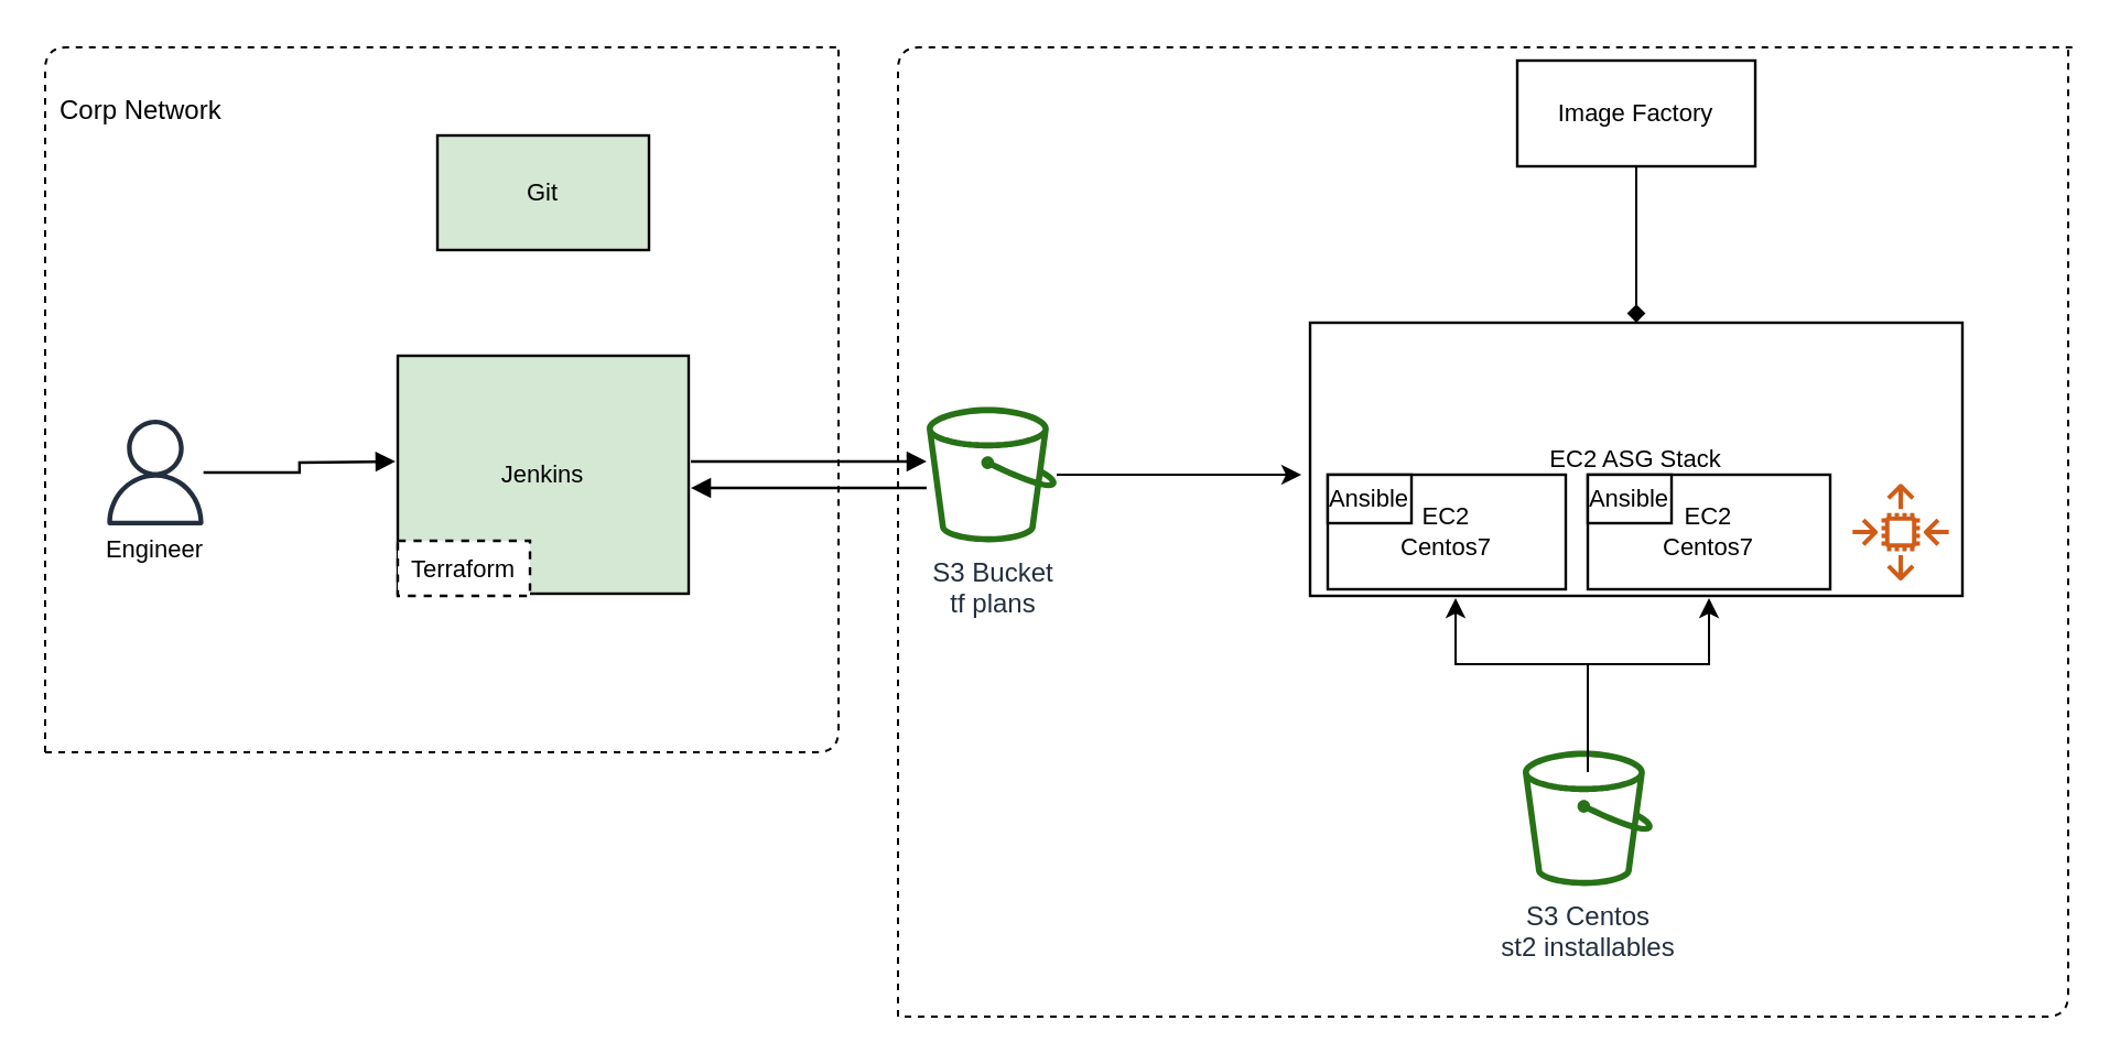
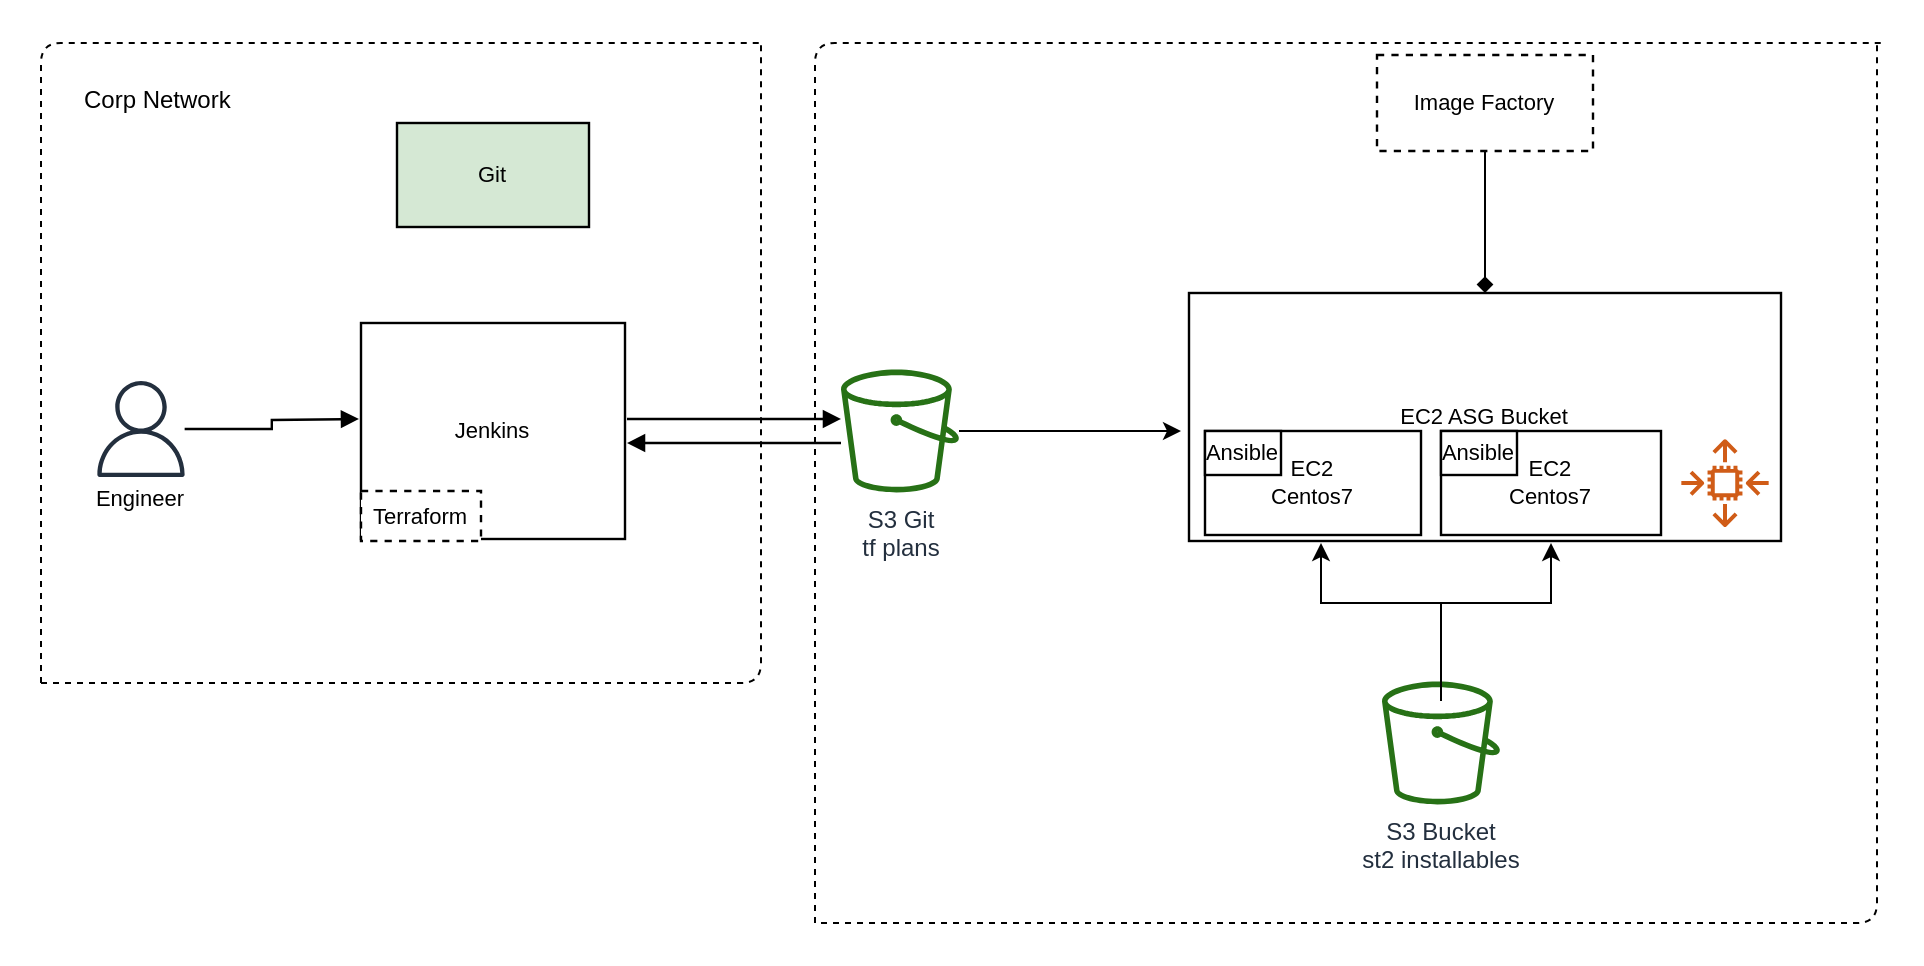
  <mxCell id="0" />
  <mxCell id="1" parent="0" />
  <mxCell id="2" value="Git" style="html=1;whiteSpace=wrap;fontSize=11;fontColor=#000000;spacing=5;strokeOpacity=100;strokeWidth=1.2;fillColor=#d5e8d4;" vertex="1" parent="1"><mxGeometry x="198" y="61" width="96" height="52" as="geometry" /></mxCell>
  <mxCell id="3" value="Engineer" style="html=1;whiteSpace=wrap;shape=mxgraph.aws4.user;labelPosition=center;verticalLabelPosition=bottom;align=center;verticalAlign=top;strokeColor=none;fontSize=11;spacing=0;strokeOpacity=100;fillColor=#232f3e;strokeWidth=1.2;" vertex="1" parent="1"><mxGeometry x="46" y="190" width="48" height="48" as="geometry" /></mxCell>
  <mxCell id="4" value="" style="html=1;jettySize=18;fontSize=11;strokeOpacity=100;strokeWidth=1.2;rounded=1;arcSize=0;edgeStyle=orthogonalEdgeStyle;startArrow=none;endArrow=block;endFill=1;exitX=0.767;exitY=0.5;exitPerimeter=1;" edge="1" parent="1" source="3"><mxGeometry width="100" height="100" relative="1" as="geometry"><mxPoint x="179" y="209" as="targetPoint" /></mxGeometry></mxCell>
  <mxCell id="5" value="" style="html=1;jettySize=18;fontSize=11;strokeOpacity=100;strokeWidth=1.2;rounded=1;arcSize=0;edgeStyle=elbowEdgeStyle;startArrow=none;endArrow=block;endFill=1;" edge="1" parent="1"><mxGeometry width="100" height="100" relative="1" as="geometry"><mxPoint x="313" y="209" as="sourcePoint" /><mxPoint x="420" y="209" as="targetPoint" /></mxGeometry></mxCell>
  <mxCell id="6" value="" style="html=1;jettySize=18;fontSize=11;strokeOpacity=100;strokeWidth=1.2;rounded=1;arcSize=0;edgeStyle=orthogonalEdgeStyle;startArrow=none;endArrow=block;endFill=1;" edge="1" parent="1"><mxGeometry width="100" height="100" relative="1" as="geometry"><mxPoint x="313" y="221" as="targetPoint" /><mxPoint x="420" y="221" as="sourcePoint" /></mxGeometry></mxCell>
- <mxCell id="7" value="Jenkins" style="html=1;whiteSpace=wrap;fontSize=11;fontColor=#000000;spacing=5;strokeOpacity=100;strokeWidth=1.2;fillColor=#d5e8d4;" vertex="1" parent="1"><mxGeometry x="180" y="161" width="132" height="108" as="geometry" /></mxCell>
+ <mxCell id="7" value="Jenkins" style="html=1;whiteSpace=wrap;fontSize=11;fontColor=#000000;spacing=5;strokeOpacity=100;strokeWidth=1.2;" vertex="1" parent="1"><mxGeometry x="180" y="161" width="132" height="108" as="geometry" /></mxCell>
  <mxCell id="8" value="Terraform" style="html=1;whiteSpace=wrap;fontSize=11;fontColor=#000000;spacing=5;strokeOpacity=100;strokeWidth=1.2;dashed=1;" vertex="1" parent="1"><mxGeometry x="180" y="245" width="60" height="25" as="geometry" /></mxCell>
- <mxCell id="9" value="EC2 ASG Stack" style="html=1;whiteSpace=wrap;;fontSize=11;fontColor=#000000;spacing=5;strokeOpacity=100;strokeWidth=1.2;" vertex="1" parent="1"><mxGeometry x="594" y="146" width="296" height="124" as="geometry" /></mxCell>
+ <mxCell id="9" value="EC2 ASG Bucket" style="html=1;whiteSpace=wrap;;fontSize=11;fontColor=#000000;spacing=5;strokeOpacity=100;strokeWidth=1.2;" vertex="1" parent="1"><mxGeometry x="594" y="146" width="296" height="124" as="geometry" /></mxCell>
  <mxCell id="10" value="" style="edgeStyle=orthogonalEdgeStyle;rounded=0;orthogonalLoop=1;jettySize=auto;html=1;endArrow=diamond;" edge="1" parent="1" source="11" target="9"><mxGeometry relative="1" as="geometry" /></mxCell>
- <mxCell id="11" value="Image Factory" style="html=1;whiteSpace=wrap;;fontSize=11;fontColor=#000000;spacing=5;strokeOpacity=100;strokeWidth=1.2;" vertex="1" parent="1"><mxGeometry x="688" y="27" width="108" height="48" as="geometry" /></mxCell>
+ <mxCell id="11" value="Image Factory" style="html=1;whiteSpace=wrap;fontSize=11;fontColor=#000000;spacing=5;strokeOpacity=100;strokeWidth=1.2;dashed=1;" vertex="1" parent="1"><mxGeometry x="688" y="27" width="108" height="48" as="geometry" /></mxCell>
  <mxCell id="12" value="" style="edgeStyle=orthogonalEdgeStyle;rounded=0;orthogonalLoop=1;jettySize=auto;html=1;" edge="1" parent="1" source="13"><mxGeometry relative="1" as="geometry"><mxPoint x="590" y="215" as="targetPoint" /></mxGeometry></mxCell>
- <mxCell id="13" value="S3 Bucket &lt;br&gt;tf plans" style="outlineConnect=0;fontColor=#232F3E;gradientColor=none;fillColor=#277116;strokeColor=none;dashed=0;verticalLabelPosition=bottom;verticalAlign=top;align=center;html=1;fontSize=12;fontStyle=0;aspect=fixed;pointerEvents=1;shape=mxgraph.aws4.bucket;" vertex="1" parent="1"><mxGeometry x="420" y="184" width="59" height="62" as="geometry" /></mxCell>
+ <mxCell id="13" value="S3 Git &lt;br&gt;tf plans" style="outlineConnect=0;fontColor=#232F3E;gradientColor=none;fillColor=#277116;strokeColor=none;dashed=0;verticalLabelPosition=bottom;verticalAlign=top;align=center;html=1;fontSize=12;fontStyle=0;aspect=fixed;pointerEvents=1;shape=mxgraph.aws4.bucket;" vertex="1" parent="1"><mxGeometry x="420" y="184" width="59" height="62" as="geometry" /></mxCell>
  <mxCell id="14" value="EC2 &lt;br&gt;Centos7" style="html=1;whiteSpace=wrap;fontSize=11;fontColor=#000000;spacing=5;strokeOpacity=100;strokeWidth=1.2;" vertex="1" parent="1"><mxGeometry x="602" y="215" width="108" height="52" as="geometry" /></mxCell>
  <mxCell id="15" value="EC2 &lt;br&gt;Centos7" style="html=1;whiteSpace=wrap;fontSize=11;fontColor=#000000;spacing=5;strokeOpacity=100;strokeWidth=1.2;" vertex="1" parent="1"><mxGeometry x="720" y="215" width="110" height="52" as="geometry" /></mxCell>
  <mxCell id="16" value="" style="outlineConnect=0;fontColor=#232F3E;gradientColor=none;fillColor=#D05C17;strokeColor=none;dashed=0;verticalLabelPosition=bottom;verticalAlign=top;align=center;html=1;fontSize=12;fontStyle=0;aspect=fixed;pointerEvents=1;shape=mxgraph.aws4.auto_scaling2;" vertex="1" parent="1"><mxGeometry x="840" y="219" width="44" height="44" as="geometry" /></mxCell>
  <mxCell id="17" value="" style="edgeStyle=orthogonalEdgeStyle;rounded=0;orthogonalLoop=1;jettySize=auto;html=1;" edge="1" parent="1" source="18"><mxGeometry relative="1" as="geometry"><mxPoint x="775" y="271" as="targetPoint" /><Array as="points"><mxPoint x="720" y="301" /><mxPoint x="775" y="301" /></Array></mxGeometry></mxCell>
- <mxCell id="18" value="S3 Centos&lt;br&gt;st2 installables" style="outlineConnect=0;fontColor=#232F3E;gradientColor=none;fillColor=#277116;strokeColor=none;dashed=0;verticalLabelPosition=bottom;verticalAlign=top;align=center;html=1;fontSize=12;fontStyle=0;aspect=fixed;pointerEvents=1;shape=mxgraph.aws4.bucket;" vertex="1" parent="1"><mxGeometry x="690.5" y="340" width="59" height="62" as="geometry" /></mxCell>
+ <mxCell id="18" value="S3 Bucket&lt;br&gt;st2 installables" style="outlineConnect=0;fontColor=#232F3E;gradientColor=none;fillColor=#277116;strokeColor=none;dashed=0;verticalLabelPosition=bottom;verticalAlign=top;align=center;html=1;fontSize=12;fontStyle=0;aspect=fixed;pointerEvents=1;shape=mxgraph.aws4.bucket;" vertex="1" parent="1"><mxGeometry x="690.5" y="340" width="59" height="62" as="geometry" /></mxCell>
  <mxCell id="19" value="Ansible" style="html=1;whiteSpace=wrap;fontSize=11;fontColor=#000000;spacing=5;strokeOpacity=100;strokeWidth=1.2;" vertex="1" parent="1"><mxGeometry x="602" y="215" width="38" height="22" as="geometry" /></mxCell>
  <mxCell id="20" value="Ansible" style="html=1;whiteSpace=wrap;fontSize=11;fontColor=#000000;spacing=5;strokeOpacity=100;strokeWidth=1.2;" vertex="1" parent="1"><mxGeometry x="720" y="215" width="38" height="22" as="geometry" /></mxCell>
  <mxCell id="21" value="" style="edgeStyle=orthogonalEdgeStyle;rounded=0;orthogonalLoop=1;jettySize=auto;html=1;" edge="1" parent="1"><mxGeometry relative="1" as="geometry"><mxPoint x="720" y="350" as="sourcePoint" /><mxPoint x="660" y="271" as="targetPoint" /><Array as="points"><mxPoint x="720" y="350" /><mxPoint x="720" y="301" /><mxPoint x="660" y="301" /></Array></mxGeometry></mxCell>
  <mxCell id="22" value="" style="endArrow=none;dashed=1;html=1;" edge="1" parent="1"><mxGeometry width="50" height="50" relative="1" as="geometry"><mxPoint x="20" y="341" as="sourcePoint" /><mxPoint x="380" y="21" as="targetPoint" /><Array as="points"><mxPoint x="20" y="21" /></Array></mxGeometry></mxCell>
  <mxCell id="23" value="" style="endArrow=none;dashed=1;html=1;" edge="1" parent="1"><mxGeometry width="50" height="50" relative="1" as="geometry"><mxPoint x="20" y="341" as="sourcePoint" /><mxPoint x="380" y="21" as="targetPoint" /><Array as="points"><mxPoint x="380" y="341" /></Array></mxGeometry></mxCell>
- <mxCell id="24" value="Corp Network" style="text;html=1;resizable=0;points=[];autosize=1;align=left;verticalAlign=top;spacingTop=-4;" vertex="1" parent="1"><mxGeometry x="25" y="40" width="90" height="20" as="geometry" /></mxCell>
+ <mxCell id="24" value="Corp Network" style="text;html=1;resizable=0;points=[];autosize=1;align=left;verticalAlign=top;spacingTop=-4;" vertex="1" parent="1"><mxGeometry x="40" y="40" width="90" height="20" as="geometry" /></mxCell>
  <mxCell id="25" value="" style="endArrow=none;dashed=1;html=1;" edge="1" parent="1"><mxGeometry width="50" height="50" relative="1" as="geometry"><mxPoint x="407" y="461" as="sourcePoint" /><mxPoint x="940" y="21" as="targetPoint" /><Array as="points"><mxPoint x="407" y="21" /></Array></mxGeometry></mxCell>
  <mxCell id="26" value="" style="endArrow=none;dashed=1;html=1;" edge="1" parent="1"><mxGeometry width="50" height="50" relative="1" as="geometry"><mxPoint x="410" y="461" as="sourcePoint" /><mxPoint x="938" y="20" as="targetPoint" /><Array as="points"><mxPoint x="938" y="461" /></Array></mxGeometry></mxCell>
